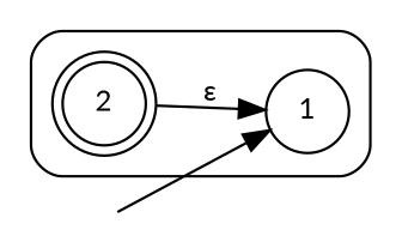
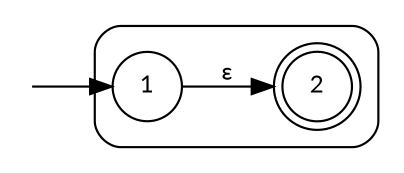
  digraph {
    fontname=Lato
    fontsize=11
    rankdir=LR
    node [fontname=Lato fontsize=11]
    edge [fontname=Lato fontsize=11]
    1 [height=0.15 shape=circle width=0.15]
    2 [height=0.15 shape=doublecircle width=0.15]
    0 [height=0.15 shape=point style=invis width=0.15]
    subgraph cluster_1 {
      color=black
      style=rounded
      1
      2
    }
-   2 -> 1 [label="&#949;"]
+   1 -> 2 [label="&#949;"]
    0 -> 1
  }
